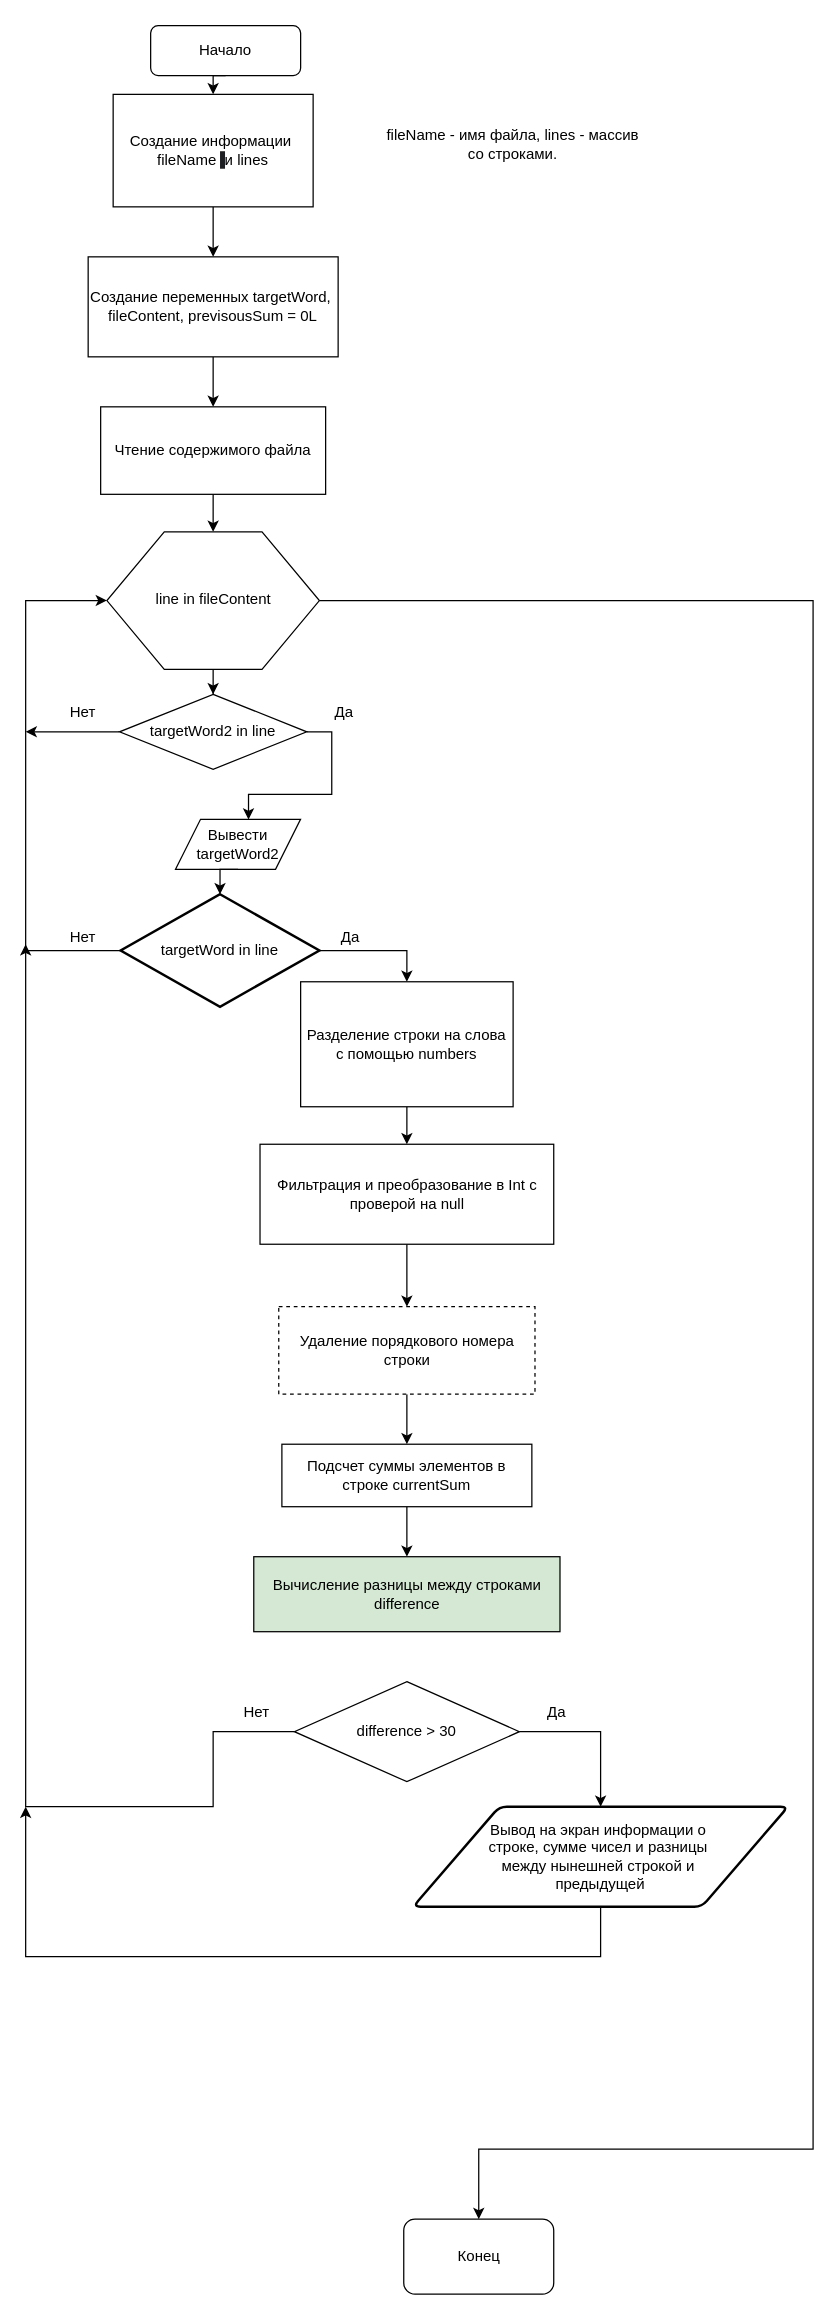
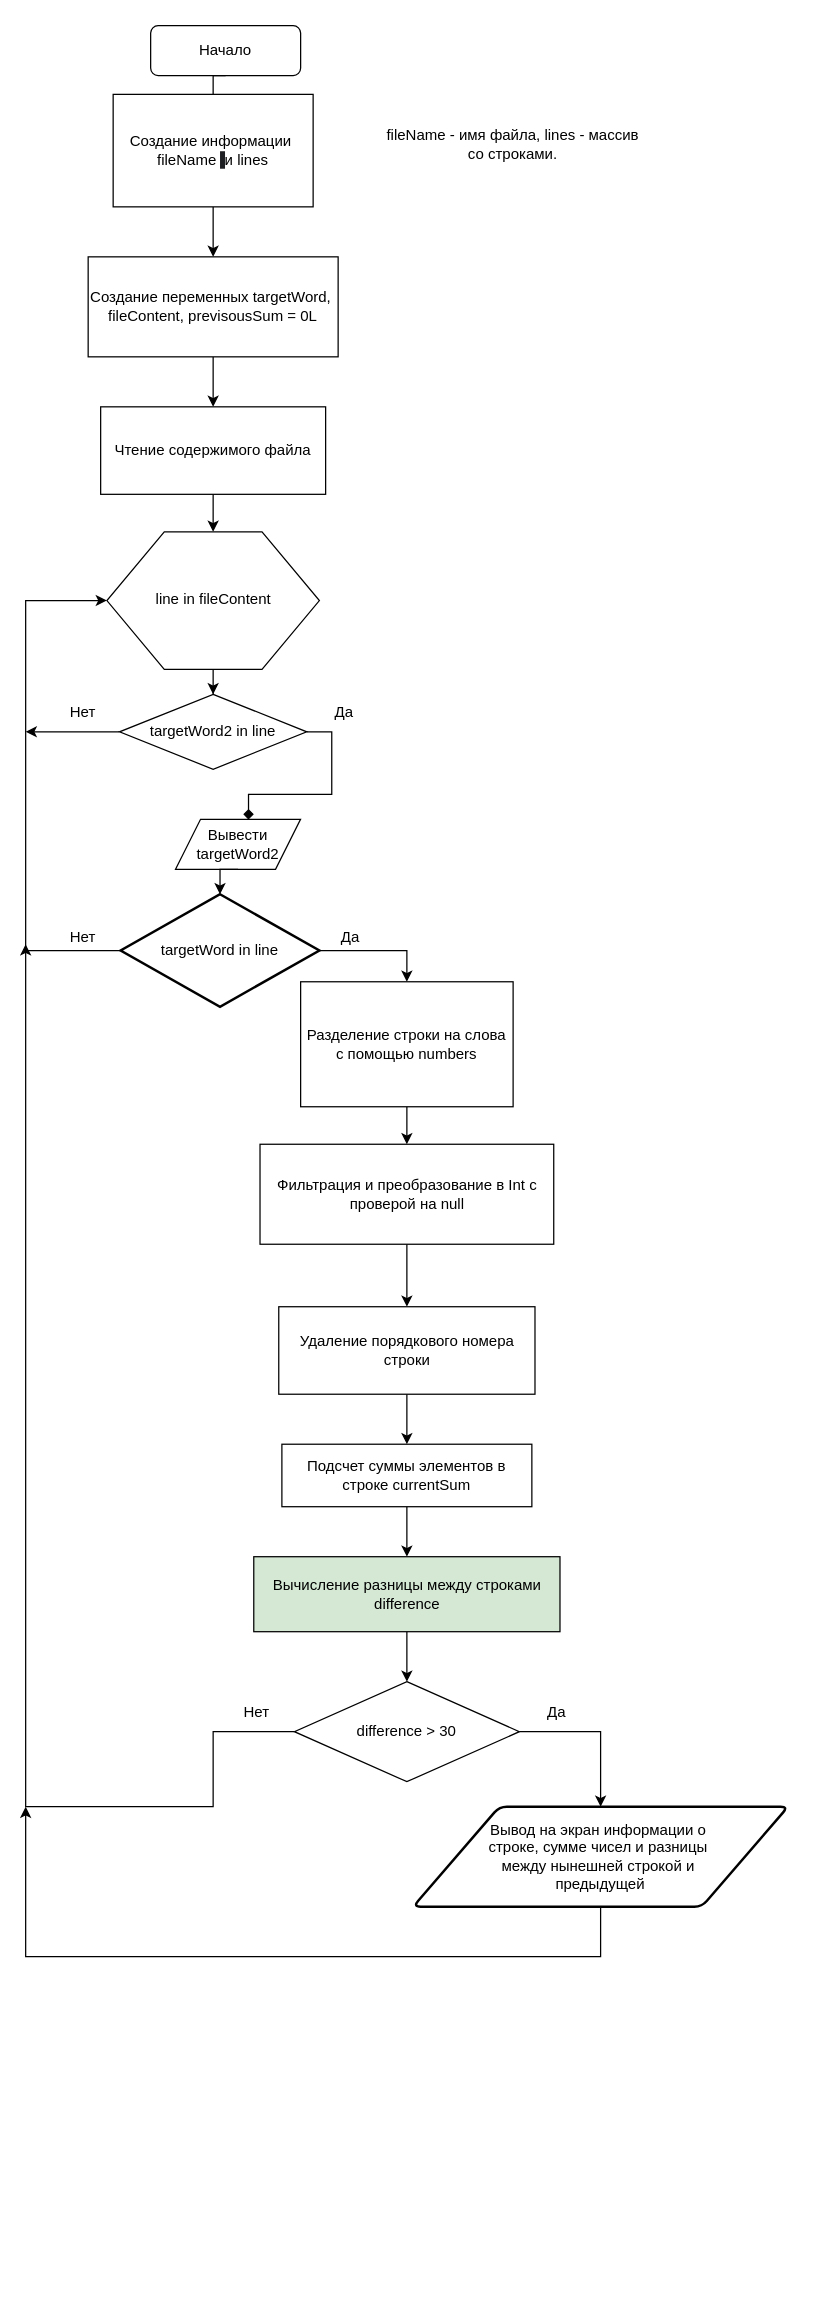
  <mxCell id="0" />
  <mxCell id="1" parent="0" />
- <mxCell id="2" style="edgeStyle=orthogonalEdgeStyle;rounded=0;orthogonalLoop=1;jettySize=auto;html=1;exitX=0.5;exitY=1;exitDx=0;exitDy=0;entryX=0.5;entryY=0;entryDx=0;entryDy=0;" edge="1" parent="1" source="3" target="5"><mxGeometry relative="1" as="geometry" /></mxCell>
+ <mxCell id="2" style="edgeStyle=orthogonalEdgeStyle;rounded=0;orthogonalLoop=1;jettySize=auto;html=1;exitX=0.5;exitY=1;exitDx=0;exitDy=0;entryX=0.5;entryY=0;entryDx=0;entryDy=0;endArrow=none;" edge="1" parent="1" source="3" target="5"><mxGeometry relative="1" as="geometry" /></mxCell>
  <mxCell id="3" value="Начало" style="rounded=1;whiteSpace=wrap;html=1;fontSize=12;glass=0;strokeWidth=1;shadow=0;" parent="1" vertex="1"><mxGeometry x="120" y="20" width="120" height="40" as="geometry" /></mxCell>
  <mxCell id="4" style="edgeStyle=orthogonalEdgeStyle;rounded=0;orthogonalLoop=1;jettySize=auto;html=1;exitX=0.5;exitY=1;exitDx=0;exitDy=0;entryX=0.5;entryY=0;entryDx=0;entryDy=0;" edge="1" parent="1" source="5" target="8"><mxGeometry relative="1" as="geometry" /></mxCell>
  <mxCell id="5" value="&lt;font style=&quot;font-size: 12px;&quot;&gt;Создание информации&amp;nbsp;&lt;/font&gt;&lt;div style=&quot;&quot;&gt;&lt;font style=&quot;font-size: 12px;&quot;&gt;&lt;font style=&quot;font-size: 12px;&quot;&gt;&lt;font face=&quot;Helvetica&quot; style=&quot;font-size: 12px;&quot;&gt;&lt;font style=&quot;font-size: 12px;&quot;&gt;fileName &lt;/font&gt;&lt;span style=&quot;background-color: rgb(30, 31, 34);&quot;&gt;&amp;nbsp;&lt;/span&gt;&lt;/font&gt;&lt;span style=&quot;background-color: initial;&quot;&gt;и&amp;nbsp;&lt;/span&gt;&lt;/font&gt;&lt;span style=&quot;background-color: initial;&quot;&gt;lines&lt;/span&gt;&lt;/font&gt;&lt;/div&gt;" style="rounded=0;whiteSpace=wrap;html=1;" parent="1" vertex="1"><mxGeometry x="90" y="75" width="160" height="90" as="geometry" /></mxCell>
  <mxCell id="6" value="fileName - имя файла, lines - массив со строками." style="text;html=1;align=center;verticalAlign=middle;whiteSpace=wrap;rounded=0;" parent="1" vertex="1"><mxGeometry x="305" y="85" width="210" height="60" as="geometry" /></mxCell>
  <mxCell id="7" style="edgeStyle=orthogonalEdgeStyle;rounded=0;orthogonalLoop=1;jettySize=auto;html=1;exitX=0.5;exitY=1;exitDx=0;exitDy=0;entryX=0.5;entryY=0;entryDx=0;entryDy=0;" edge="1" parent="1" source="8" target="10"><mxGeometry relative="1" as="geometry" /></mxCell>
  <mxCell id="8" value="Создание переменных targetWord,&amp;nbsp;&lt;div&gt;fileContent, previsousSum = 0L&lt;/div&gt;" style="rounded=0;whiteSpace=wrap;html=1;" vertex="1" parent="1"><mxGeometry x="70" y="205" width="200" height="80" as="geometry" /></mxCell>
  <mxCell id="9" style="edgeStyle=orthogonalEdgeStyle;rounded=0;orthogonalLoop=1;jettySize=auto;html=1;exitX=0.5;exitY=1;exitDx=0;exitDy=0;" edge="1" parent="1" source="10" target="13"><mxGeometry relative="1" as="geometry"><mxPoint x="169.774" y="445" as="targetPoint" /></mxGeometry></mxCell>
  <mxCell id="10" value="Чтение содержимого файла" style="rounded=0;whiteSpace=wrap;html=1;" vertex="1" parent="1"><mxGeometry x="80" y="325" width="180" height="70" as="geometry" /></mxCell>
- <mxCell id="11" style="edgeStyle=orthogonalEdgeStyle;rounded=0;orthogonalLoop=1;jettySize=auto;html=1;exitX=1;exitY=0.5;exitDx=0;exitDy=0;entryX=0.5;entryY=0;entryDx=0;entryDy=0;" edge="1" parent="1" source="13" target="36"><mxGeometry relative="1" as="geometry"><Array as="points"><mxPoint x="650" y="480" /><mxPoint x="650" y="1719" /><mxPoint x="383" y="1719" /></Array></mxGeometry></mxCell>
  <mxCell id="12" style="edgeStyle=orthogonalEdgeStyle;rounded=0;orthogonalLoop=1;jettySize=auto;html=1;exitX=0.5;exitY=1;exitDx=0;exitDy=0;" edge="1" parent="1" source="13" target="38"><mxGeometry relative="1" as="geometry"><mxPoint x="170.158" y="565" as="targetPoint" /></mxGeometry></mxCell>
  <mxCell id="13" value="line in fileContent" style="verticalLabelPosition=bottom;verticalAlign=top;html=1;shape=hexagon;perimeter=hexagonPerimeter2;arcSize=6;size=0.27;spacingTop=-70;" vertex="1" parent="1"><mxGeometry x="85" y="425" width="170" height="110" as="geometry" /></mxCell>
  <mxCell id="14" style="edgeStyle=orthogonalEdgeStyle;rounded=0;orthogonalLoop=1;jettySize=auto;html=1;exitX=0;exitY=0.5;exitDx=0;exitDy=0;exitPerimeter=0;entryX=0;entryY=0.5;entryDx=0;entryDy=0;" edge="1" parent="1" source="16" target="13"><mxGeometry relative="1" as="geometry"><Array as="points"><mxPoint x="20" y="760" /><mxPoint x="20" y="480" /></Array></mxGeometry></mxCell>
  <mxCell id="15" style="edgeStyle=orthogonalEdgeStyle;rounded=0;orthogonalLoop=1;jettySize=auto;html=1;exitX=1;exitY=0.5;exitDx=0;exitDy=0;exitPerimeter=0;" edge="1" parent="1" source="16" target="18"><mxGeometry relative="1" as="geometry"><mxPoint x="320" y="785" as="targetPoint" /></mxGeometry></mxCell>
  <mxCell id="16" value="targetWord in line" style="strokeWidth=2;html=1;shape=mxgraph.flowchart.decision;whiteSpace=wrap;" vertex="1" parent="1"><mxGeometry x="96" y="715" width="159" height="90" as="geometry" /></mxCell>
  <mxCell id="17" style="edgeStyle=orthogonalEdgeStyle;rounded=0;orthogonalLoop=1;jettySize=auto;html=1;exitX=0.5;exitY=1;exitDx=0;exitDy=0;entryX=0.5;entryY=0;entryDx=0;entryDy=0;" edge="1" parent="1" source="18" target="20"><mxGeometry relative="1" as="geometry" /></mxCell>
  <mxCell id="18" value="Разделение строки на слова с помощью numbers" style="rounded=0;whiteSpace=wrap;html=1;" vertex="1" parent="1"><mxGeometry x="240" y="785" width="170" height="100" as="geometry" /></mxCell>
  <mxCell id="19" style="edgeStyle=orthogonalEdgeStyle;rounded=0;orthogonalLoop=1;jettySize=auto;html=1;exitX=0.5;exitY=1;exitDx=0;exitDy=0;entryX=0.5;entryY=0;entryDx=0;entryDy=0;" edge="1" parent="1" source="20" target="22"><mxGeometry relative="1" as="geometry" /></mxCell>
  <mxCell id="20" value="Фильтрация и преобразование в Int с проверой на null" style="rounded=0;whiteSpace=wrap;html=1;" vertex="1" parent="1"><mxGeometry x="207.5" y="915" width="235" height="80" as="geometry" /></mxCell>
  <mxCell id="21" style="edgeStyle=orthogonalEdgeStyle;rounded=0;orthogonalLoop=1;jettySize=auto;html=1;exitX=0.5;exitY=1;exitDx=0;exitDy=0;entryX=0.5;entryY=0;entryDx=0;entryDy=0;" edge="1" parent="1" source="22" target="24"><mxGeometry relative="1" as="geometry" /></mxCell>
- <mxCell id="22" value="Удаление порядкового номера строки" style="rounded=0;whiteSpace=wrap;html=1;dashed=1;" vertex="1" parent="1"><mxGeometry x="222.5" y="1045" width="205" height="70" as="geometry" /></mxCell>
+ <mxCell id="22" value="Удаление порядкового номера строки" style="rounded=0;whiteSpace=wrap;html=1;" vertex="1" parent="1"><mxGeometry x="222.5" y="1045" width="205" height="70" as="geometry" /></mxCell>
  <mxCell id="23" style="edgeStyle=orthogonalEdgeStyle;rounded=0;orthogonalLoop=1;jettySize=auto;html=1;exitX=0.5;exitY=1;exitDx=0;exitDy=0;entryX=0.5;entryY=0;entryDx=0;entryDy=0;" edge="1" parent="1" source="24" target="26"><mxGeometry relative="1" as="geometry" /></mxCell>
  <mxCell id="24" value="Подсчет суммы элементов в строке currentSum" style="rounded=0;whiteSpace=wrap;html=1;" vertex="1" parent="1"><mxGeometry x="225" y="1155" width="200" height="50" as="geometry" /></mxCell>
+ <mxCell id="25" style="edgeStyle=orthogonalEdgeStyle;rounded=0;orthogonalLoop=1;jettySize=auto;html=1;exitX=0.5;exitY=1;exitDx=0;exitDy=0;entryX=0.5;entryY=0;entryDx=0;entryDy=0;" edge="1" parent="1" source="26" target="29"><mxGeometry relative="1" as="geometry" /></mxCell>
  <mxCell id="26" value="Вычисление разницы между строками&lt;div&gt;difference&lt;/div&gt;" style="rounded=0;whiteSpace=wrap;html=1;fillColor=#d5e8d4;" vertex="1" parent="1"><mxGeometry x="202.5" y="1245" width="245" height="60" as="geometry" /></mxCell>
  <mxCell id="27" style="edgeStyle=orthogonalEdgeStyle;rounded=0;orthogonalLoop=1;jettySize=auto;html=1;exitX=0;exitY=0.5;exitDx=0;exitDy=0;" edge="1" parent="1" source="29"><mxGeometry relative="1" as="geometry"><mxPoint x="20" y="755" as="targetPoint" /><Array as="points"><mxPoint x="170" y="1385" /><mxPoint x="170" y="1445" /><mxPoint x="20" y="1445" /></Array></mxGeometry></mxCell>
  <mxCell id="28" style="edgeStyle=orthogonalEdgeStyle;rounded=0;orthogonalLoop=1;jettySize=auto;html=1;exitX=1;exitY=0.5;exitDx=0;exitDy=0;entryX=0.5;entryY=0;entryDx=0;entryDy=0;" edge="1" parent="1" source="29" target="33"><mxGeometry relative="1" as="geometry" /></mxCell>
  <mxCell id="29" value="difference &amp;gt; 30" style="rhombus;whiteSpace=wrap;html=1;" vertex="1" parent="1"><mxGeometry x="235" y="1345" width="180" height="80" as="geometry" /></mxCell>
  <mxCell id="30" value="Да" style="text;html=1;align=center;verticalAlign=middle;whiteSpace=wrap;rounded=0;" vertex="1" parent="1"><mxGeometry x="415" y="1355" width="60" height="30" as="geometry" /></mxCell>
  <mxCell id="31" value="Нет" style="text;html=1;align=center;verticalAlign=middle;whiteSpace=wrap;rounded=0;" vertex="1" parent="1"><mxGeometry x="175" y="1355" width="60" height="30" as="geometry" /></mxCell>
  <mxCell id="32" style="edgeStyle=orthogonalEdgeStyle;rounded=0;orthogonalLoop=1;jettySize=auto;html=1;exitX=0.5;exitY=1;exitDx=0;exitDy=0;" edge="1" parent="1" source="33"><mxGeometry relative="1" as="geometry"><mxPoint x="20" y="1445" as="targetPoint" /><Array as="points"><mxPoint x="480" y="1565" /><mxPoint x="20" y="1565" /></Array></mxGeometry></mxCell>
  <mxCell id="33" value="Вывод на экран информации о&amp;nbsp;&lt;div&gt;строке, сумме чисел и разницы&amp;nbsp;&lt;/div&gt;&lt;div&gt;между нынешней строкой и&amp;nbsp;&lt;/div&gt;&lt;div&gt;предыдущей&lt;/div&gt;" style="shape=parallelogram;html=1;strokeWidth=2;perimeter=parallelogramPerimeter;whiteSpace=wrap;rounded=1;arcSize=12;size=0.23;" vertex="1" parent="1"><mxGeometry x="330" y="1445" width="300" height="80" as="geometry" /></mxCell>
  <mxCell id="34" value="Да" style="text;html=1;align=center;verticalAlign=middle;whiteSpace=wrap;rounded=0;" vertex="1" parent="1"><mxGeometry x="250" y="735" width="60" height="30" as="geometry" /></mxCell>
  <mxCell id="35" value="Нет" style="text;html=1;align=center;verticalAlign=middle;whiteSpace=wrap;rounded=0;" vertex="1" parent="1"><mxGeometry x="36" y="735" width="60" height="30" as="geometry" /></mxCell>
- <mxCell id="36" value="Конец" style="rounded=1;whiteSpace=wrap;html=1;" vertex="1" parent="1"><mxGeometry x="322.5" y="1775" width="120" height="60" as="geometry" /></mxCell>
  <mxCell id="37" style="edgeStyle=orthogonalEdgeStyle;rounded=0;orthogonalLoop=1;jettySize=auto;html=1;exitX=0;exitY=0.5;exitDx=0;exitDy=0;" edge="1" parent="1" source="38"><mxGeometry relative="1" as="geometry"><mxPoint x="20" y="585.053" as="targetPoint" /></mxGeometry></mxCell>
  <mxCell id="38" value="targetWord2 in line" style="rhombus;whiteSpace=wrap;html=1;" vertex="1" parent="1"><mxGeometry x="95.08" y="555" width="149.84" height="60" as="geometry" /></mxCell>
  <mxCell id="39" value="Нет" style="text;html=1;align=center;verticalAlign=middle;whiteSpace=wrap;rounded=0;" vertex="1" parent="1"><mxGeometry x="36" y="555" width="60" height="30" as="geometry" /></mxCell>
  <mxCell id="40" value="Да" style="text;html=1;align=center;verticalAlign=middle;whiteSpace=wrap;rounded=0;" vertex="1" parent="1"><mxGeometry x="244.92" y="555" width="60" height="30" as="geometry" /></mxCell>
  <mxCell id="41" value="Вывести targetWord2" style="shape=parallelogram;perimeter=parallelogramPerimeter;whiteSpace=wrap;html=1;fixedSize=1;" vertex="1" parent="1"><mxGeometry x="139.92" y="655" width="100" height="40" as="geometry" /></mxCell>
- <mxCell id="42" style="edgeStyle=orthogonalEdgeStyle;rounded=0;orthogonalLoop=1;jettySize=auto;html=1;exitX=1;exitY=0.5;exitDx=0;exitDy=0;entryX=0.584;entryY=0.006;entryDx=0;entryDy=0;entryPerimeter=0;" edge="1" parent="1" source="38" target="41"><mxGeometry relative="1" as="geometry" /></mxCell>
+ <mxCell id="42" style="edgeStyle=orthogonalEdgeStyle;rounded=0;orthogonalLoop=1;jettySize=auto;html=1;exitX=1;exitY=0.5;exitDx=0;exitDy=0;entryX=0.584;entryY=0.006;entryDx=0;entryDy=0;entryPerimeter=0;endArrow=diamond;" edge="1" parent="1" source="38" target="41"><mxGeometry relative="1" as="geometry" /></mxCell>
  <mxCell id="43" style="edgeStyle=orthogonalEdgeStyle;rounded=0;orthogonalLoop=1;jettySize=auto;html=1;exitX=0.5;exitY=1;exitDx=0;exitDy=0;entryX=0.5;entryY=0;entryDx=0;entryDy=0;entryPerimeter=0;" edge="1" parent="1" source="41" target="16"><mxGeometry relative="1" as="geometry" /></mxCell>
